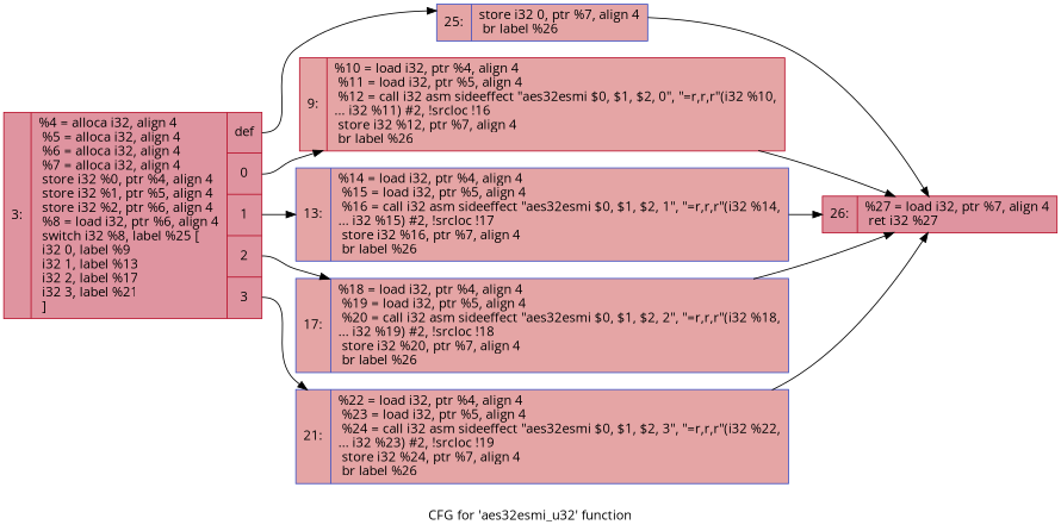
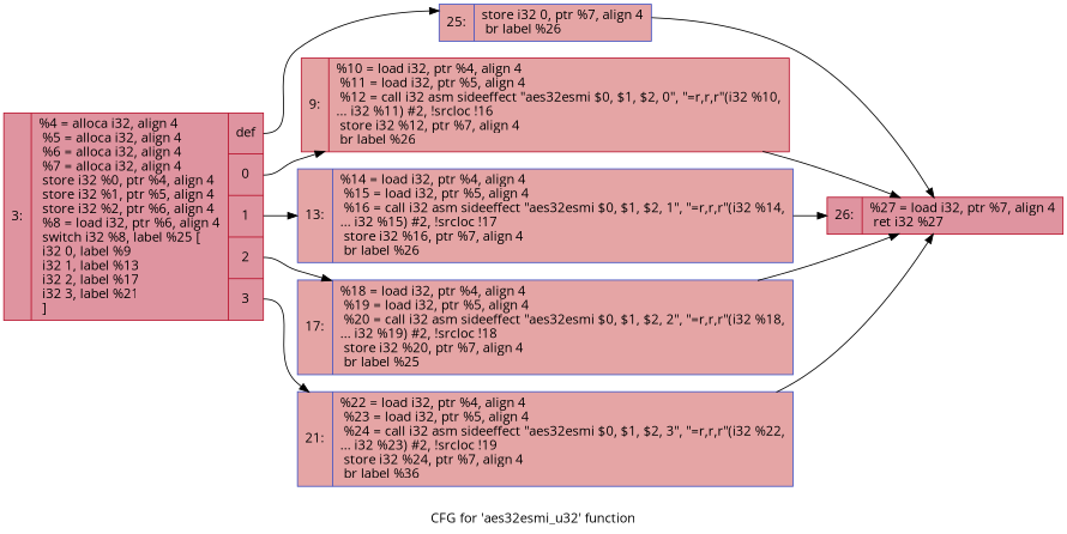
  digraph {
    fontname="Open Sans"
    label="CFG for 'aes32esmi_u32' function"
    rankdir=LR
    node [color="#3d50c3ff" fillcolor="#c5333470" fontname="Open Sans" shape=record style=filled]
    edge [fontname="Open Sans"]
    n1 [color="#b70d28ff" fillcolor="#b70d2870" label="{3:\l|  %4 = alloca i32, align 4\l  %5 = alloca i32, align 4\l  %6 = alloca i32, align 4\l  %7 = alloca i32, align 4\l  store i32 %0, ptr %4, align 4\l  store i32 %1, ptr %5, align 4\l  store i32 %2, ptr %6, align 4\l  %8 = load i32, ptr %6, align 4\l  switch i32 %8, label %25 [\l    i32 0, label %9\l    i32 1, label %13\l    i32 2, label %17\l    i32 3, label %21\l  ]\l|{<s0>def|<s1>0|<s2>1|<s3>2|<s4>3}}"]
    n2 [label="{25:\l|  store i32 0, ptr %7, align 4\l  br label %26\l}"]
    n3 [color="#b70d28ff" label="{9:\l|  %10 = load i32, ptr %4, align 4\l  %11 = load i32, ptr %5, align 4\l  %12 = call i32 asm sideeffect \"aes32esmi $0, $1, $2, 0\", \"=r,r,r\"(i32 %10,\l... i32 %11) #2, !srcloc !16\l  store i32 %12, ptr %7, align 4\l  br label %26\l}"]
    n4 [label="{13:\l|  %14 = load i32, ptr %4, align 4\l  %15 = load i32, ptr %5, align 4\l  %16 = call i32 asm sideeffect \"aes32esmi $0, $1, $2, 1\", \"=r,r,r\"(i32 %14,\l... i32 %15) #2, !srcloc !17\l  store i32 %16, ptr %7, align 4\l  br label %26\l}"]
-   n5 [label="{17:\l|  %18 = load i32, ptr %4, align 4\l  %19 = load i32, ptr %5, align 4\l  %20 = call i32 asm sideeffect \"aes32esmi $0, $1, $2, 2\", \"=r,r,r\"(i32 %18,\l... i32 %19) #2, !srcloc !18\l  store i32 %20, ptr %7, align 4\l  br label %26\l}"]
-   n6 [label="{21:\l|  %22 = load i32, ptr %4, align 4\l  %23 = load i32, ptr %5, align 4\l  %24 = call i32 asm sideeffect \"aes32esmi $0, $1, $2, 3\", \"=r,r,r\"(i32 %22,\l... i32 %23) #2, !srcloc !19\l  store i32 %24, ptr %7, align 4\l  br label %26\l}"]
+   n5 [label="{17:\l|  %18 = load i32, ptr %4, align 4\l  %19 = load i32, ptr %5, align 4\l  %20 = call i32 asm sideeffect \"aes32esmi $0, $1, $2, 2\", \"=r,r,r\"(i32 %18,\l... i32 %19) #2, !srcloc !18\l  store i32 %20, ptr %7, align 4\l  br label %25\l}"]
+   n6 [label="{21:\l|  %22 = load i32, ptr %4, align 4\l  %23 = load i32, ptr %5, align 4\l  %24 = call i32 asm sideeffect \"aes32esmi $0, $1, $2, 3\", \"=r,r,r\"(i32 %22,\l... i32 %23) #2, !srcloc !19\l  store i32 %24, ptr %7, align 4\l  br label %36\l}"]
    n7 [color="#b70d28ff" fillcolor="#b70d2870" label="{26:\l|  %27 = load i32, ptr %7, align 4\l  ret i32 %27\l}"]
    n1 -> n2 [tailport=s0]
    n1 -> n3 [tailport=s1]
    n1 -> n4 [tailport=s2]
    n1 -> n5 [tailport=s3]
    n1 -> n6 [tailport=s4]
    n2 -> n7
    n3 -> n7
    n4 -> n7
    n5 -> n7
    n6 -> n7
  }
